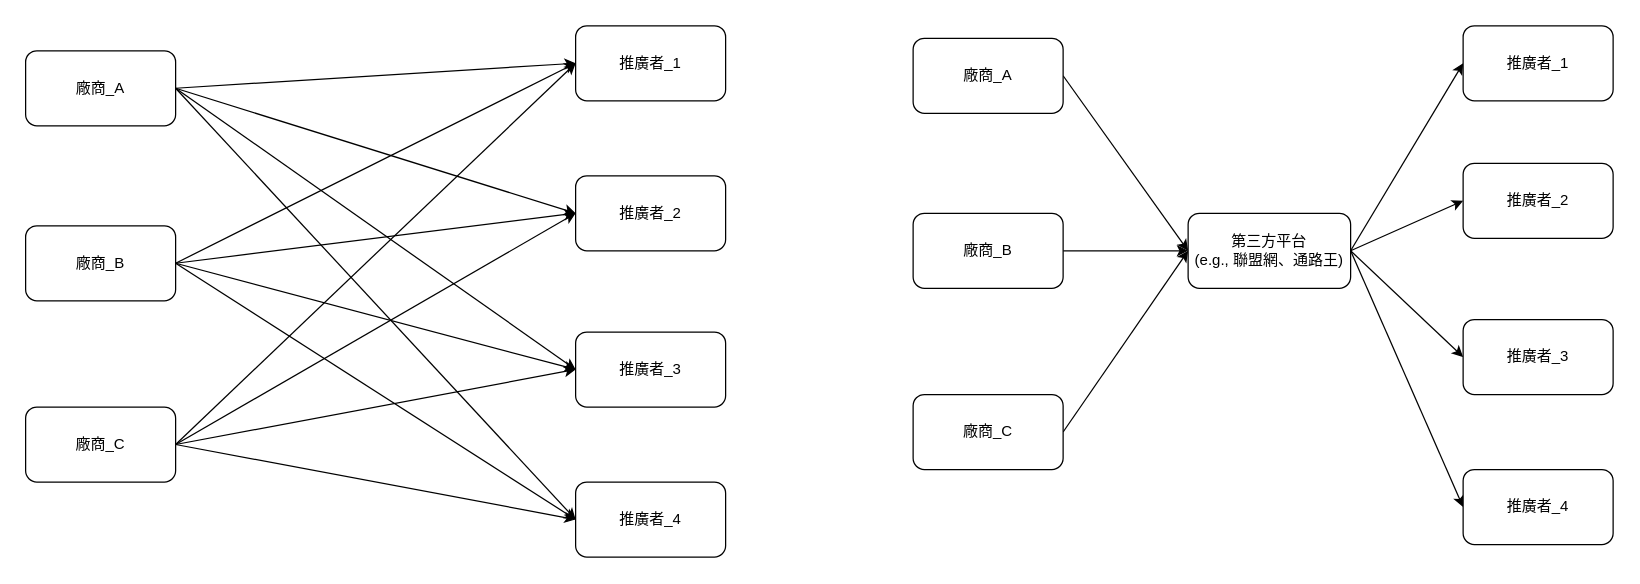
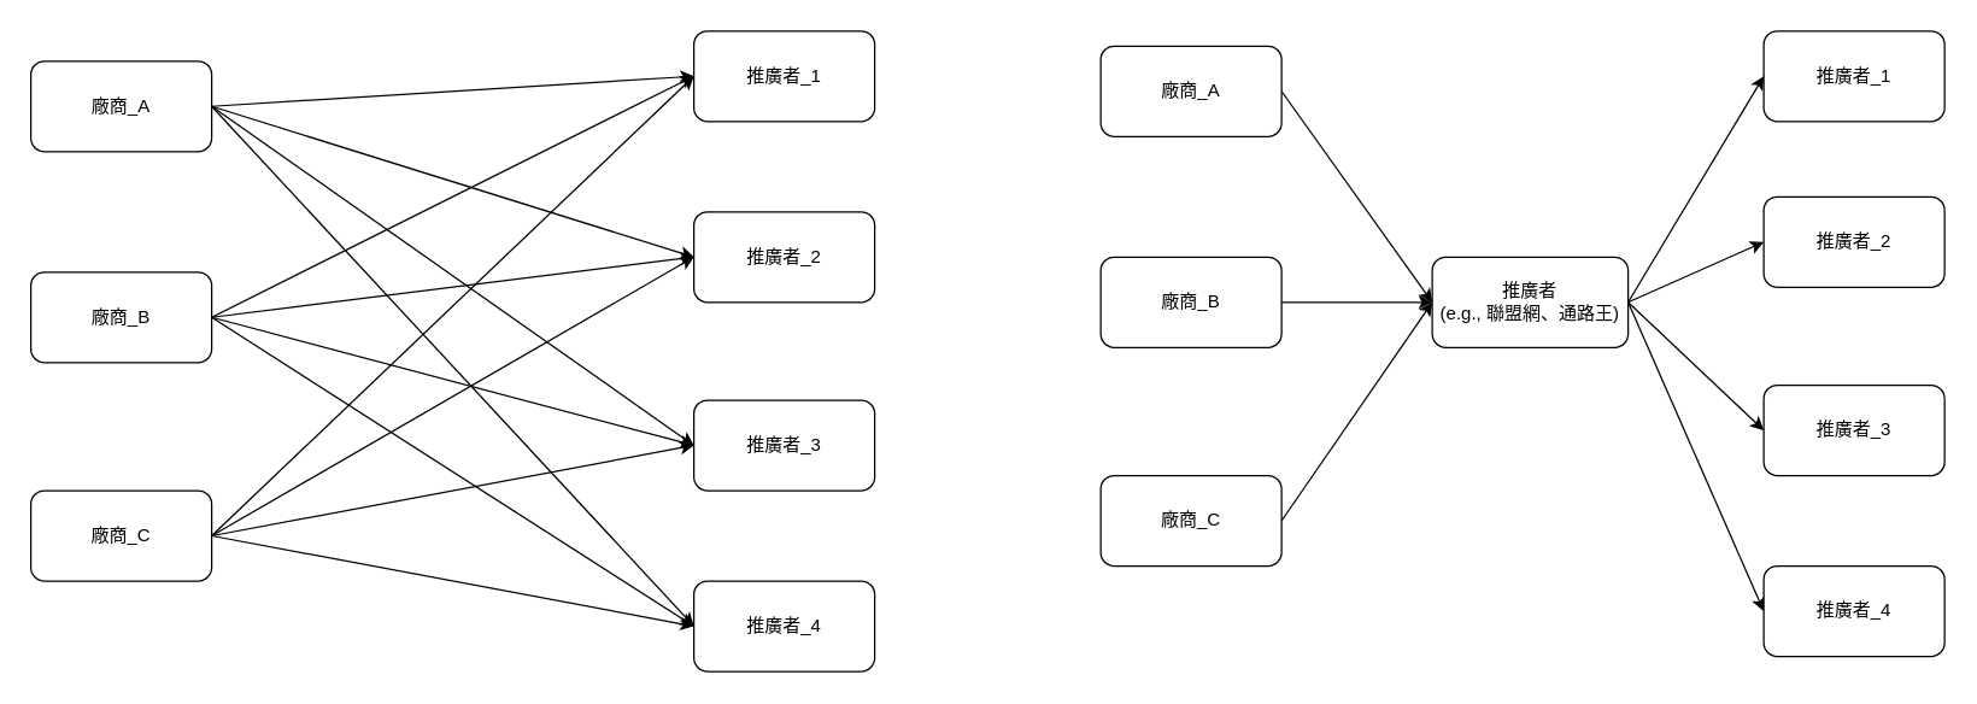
  <mxCell id="0" />
  <mxCell id="1" parent="0" />
  <mxCell id="2" style="edgeStyle=none;rounded=0;orthogonalLoop=1;jettySize=auto;html=1;exitX=1;exitY=0.5;exitDx=0;exitDy=0;entryX=0;entryY=0.5;entryDx=0;entryDy=0;" edge="1" parent="1" source="3" target="8"><mxGeometry relative="1" as="geometry" /></mxCell>
  <mxCell id="3" value="廠商_A" style="rounded=1;whiteSpace=wrap;html=1;" vertex="1" parent="1"><mxGeometry x="730" y="30" width="120" height="60" as="geometry" /></mxCell>
  <mxCell id="4" style="edgeStyle=none;rounded=0;orthogonalLoop=1;jettySize=auto;html=1;exitX=1;exitY=0.5;exitDx=0;exitDy=0;entryX=0;entryY=0.5;entryDx=0;entryDy=0;" edge="1" parent="1" source="8" target="9"><mxGeometry relative="1" as="geometry" /></mxCell>
  <mxCell id="5" style="edgeStyle=none;rounded=0;orthogonalLoop=1;jettySize=auto;html=1;exitX=1;exitY=0.5;exitDx=0;exitDy=0;entryX=0;entryY=0.5;entryDx=0;entryDy=0;" edge="1" parent="1" source="8" target="15"><mxGeometry relative="1" as="geometry" /></mxCell>
  <mxCell id="6" style="edgeStyle=none;rounded=0;orthogonalLoop=1;jettySize=auto;html=1;exitX=1;exitY=0.5;exitDx=0;exitDy=0;entryX=0;entryY=0.5;entryDx=0;entryDy=0;" edge="1" parent="1" source="8" target="14"><mxGeometry relative="1" as="geometry" /></mxCell>
  <mxCell id="7" style="edgeStyle=none;rounded=0;orthogonalLoop=1;jettySize=auto;html=1;exitX=1;exitY=0.5;exitDx=0;exitDy=0;entryX=0;entryY=0.5;entryDx=0;entryDy=0;" edge="1" parent="1" source="8" target="16"><mxGeometry relative="1" as="geometry" /></mxCell>
- <mxCell id="8" value="第三方平台&lt;br&gt;(e.g., 聯盟網、通路王)" style="rounded=1;whiteSpace=wrap;html=1;" vertex="1" parent="1"><mxGeometry x="950" y="170" width="130" height="60" as="geometry" /></mxCell>
+ <mxCell id="8" value="推廣者&lt;br&gt;(e.g., 聯盟網、通路王)" style="rounded=1;whiteSpace=wrap;html=1;" vertex="1" parent="1"><mxGeometry x="950" y="170" width="130" height="60" as="geometry" /></mxCell>
  <mxCell id="9" value="推廣者_1" style="rounded=1;whiteSpace=wrap;html=1;" vertex="1" parent="1"><mxGeometry x="1170" y="20" width="120" height="60" as="geometry" /></mxCell>
  <mxCell id="10" style="edgeStyle=none;rounded=0;orthogonalLoop=1;jettySize=auto;html=1;exitX=1;exitY=0.5;exitDx=0;exitDy=0;entryX=0;entryY=0.5;entryDx=0;entryDy=0;" edge="1" parent="1" source="11" target="8"><mxGeometry relative="1" as="geometry" /></mxCell>
  <mxCell id="11" value="廠商_C" style="rounded=1;whiteSpace=wrap;html=1;" vertex="1" parent="1"><mxGeometry x="730" y="315" width="120" height="60" as="geometry" /></mxCell>
  <mxCell id="12" style="edgeStyle=none;rounded=0;orthogonalLoop=1;jettySize=auto;html=1;exitX=1;exitY=0.5;exitDx=0;exitDy=0;entryX=0;entryY=0.5;entryDx=0;entryDy=0;" edge="1" parent="1" source="13" target="8"><mxGeometry relative="1" as="geometry" /></mxCell>
  <mxCell id="13" value="廠商_B" style="rounded=1;whiteSpace=wrap;html=1;" vertex="1" parent="1"><mxGeometry x="730" y="170" width="120" height="60" as="geometry" /></mxCell>
  <mxCell id="14" value="推廣者_3" style="rounded=1;whiteSpace=wrap;html=1;" vertex="1" parent="1"><mxGeometry x="1170" y="255" width="120" height="60" as="geometry" /></mxCell>
  <mxCell id="15" value="推廣者_2" style="rounded=1;whiteSpace=wrap;html=1;" vertex="1" parent="1"><mxGeometry x="1170" y="130" width="120" height="60" as="geometry" /></mxCell>
  <mxCell id="16" value="推廣者_4" style="rounded=1;whiteSpace=wrap;html=1;" vertex="1" parent="1"><mxGeometry x="1170" y="375" width="120" height="60" as="geometry" /></mxCell>
  <mxCell id="17" style="rounded=0;orthogonalLoop=1;jettySize=auto;html=1;exitX=1;exitY=0.5;exitDx=0;exitDy=0;entryX=0;entryY=0.5;entryDx=0;entryDy=0;" edge="1" parent="1" source="21" target="22"><mxGeometry relative="1" as="geometry" /></mxCell>
  <mxCell id="18" style="edgeStyle=none;rounded=0;orthogonalLoop=1;jettySize=auto;html=1;exitX=1;exitY=0.5;exitDx=0;exitDy=0;entryX=0;entryY=0.5;entryDx=0;entryDy=0;" edge="1" parent="1" source="21" target="34"><mxGeometry relative="1" as="geometry" /></mxCell>
  <mxCell id="19" style="edgeStyle=none;rounded=0;orthogonalLoop=1;jettySize=auto;html=1;exitX=1;exitY=0.5;exitDx=0;exitDy=0;entryX=0;entryY=0.5;entryDx=0;entryDy=0;" edge="1" parent="1" source="21" target="33"><mxGeometry relative="1" as="geometry" /></mxCell>
  <mxCell id="20" style="edgeStyle=none;rounded=0;orthogonalLoop=1;jettySize=auto;html=1;exitX=1;exitY=0.5;exitDx=0;exitDy=0;entryX=0;entryY=0.5;entryDx=0;entryDy=0;" edge="1" parent="1" source="21" target="35"><mxGeometry relative="1" as="geometry" /></mxCell>
  <mxCell id="21" value="廠商_A" style="rounded=1;whiteSpace=wrap;html=1;" vertex="1" parent="1"><mxGeometry x="20" y="40" width="120" height="60" as="geometry" /></mxCell>
  <mxCell id="22" value="推廣者_1" style="rounded=1;whiteSpace=wrap;html=1;" vertex="1" parent="1"><mxGeometry x="460" y="20" width="120" height="60" as="geometry" /></mxCell>
  <mxCell id="23" style="edgeStyle=none;rounded=0;orthogonalLoop=1;jettySize=auto;html=1;exitX=1;exitY=0.5;exitDx=0;exitDy=0;entryX=0;entryY=0.5;entryDx=0;entryDy=0;" edge="1" parent="1" source="27" target="22"><mxGeometry relative="1" as="geometry" /></mxCell>
  <mxCell id="24" style="edgeStyle=none;rounded=0;orthogonalLoop=1;jettySize=auto;html=1;exitX=1;exitY=0.5;exitDx=0;exitDy=0;entryX=0;entryY=0.5;entryDx=0;entryDy=0;" edge="1" parent="1" source="27" target="34"><mxGeometry relative="1" as="geometry" /></mxCell>
  <mxCell id="25" style="edgeStyle=none;rounded=0;orthogonalLoop=1;jettySize=auto;html=1;exitX=1;exitY=0.5;exitDx=0;exitDy=0;entryX=0;entryY=0.5;entryDx=0;entryDy=0;" edge="1" parent="1" source="27" target="33"><mxGeometry relative="1" as="geometry" /></mxCell>
  <mxCell id="26" style="edgeStyle=none;rounded=0;orthogonalLoop=1;jettySize=auto;html=1;exitX=1;exitY=0.5;exitDx=0;exitDy=0;entryX=0;entryY=0.5;entryDx=0;entryDy=0;" edge="1" parent="1" source="27" target="35"><mxGeometry relative="1" as="geometry" /></mxCell>
  <mxCell id="27" value="廠商_C" style="rounded=1;whiteSpace=wrap;html=1;" vertex="1" parent="1"><mxGeometry x="20" y="325" width="120" height="60" as="geometry" /></mxCell>
  <mxCell id="28" style="edgeStyle=none;rounded=0;orthogonalLoop=1;jettySize=auto;html=1;exitX=1;exitY=0.5;exitDx=0;exitDy=0;entryX=0;entryY=0.5;entryDx=0;entryDy=0;" edge="1" parent="1" source="32" target="22"><mxGeometry relative="1" as="geometry" /></mxCell>
  <mxCell id="29" style="edgeStyle=none;rounded=0;orthogonalLoop=1;jettySize=auto;html=1;exitX=1;exitY=0.5;exitDx=0;exitDy=0;entryX=0;entryY=0.5;entryDx=0;entryDy=0;" edge="1" parent="1" source="32" target="34"><mxGeometry relative="1" as="geometry" /></mxCell>
  <mxCell id="30" style="edgeStyle=none;rounded=0;orthogonalLoop=1;jettySize=auto;html=1;exitX=1;exitY=0.5;exitDx=0;exitDy=0;entryX=0;entryY=0.5;entryDx=0;entryDy=0;" edge="1" parent="1" source="32" target="33"><mxGeometry relative="1" as="geometry" /></mxCell>
  <mxCell id="31" style="edgeStyle=none;rounded=0;orthogonalLoop=1;jettySize=auto;html=1;exitX=1;exitY=0.5;exitDx=0;exitDy=0;entryX=0;entryY=0.5;entryDx=0;entryDy=0;" edge="1" parent="1" source="32" target="35"><mxGeometry relative="1" as="geometry" /></mxCell>
  <mxCell id="32" value="廠商_B" style="rounded=1;whiteSpace=wrap;html=1;" vertex="1" parent="1"><mxGeometry x="20" y="180" width="120" height="60" as="geometry" /></mxCell>
  <mxCell id="33" value="推廣者_3" style="rounded=1;whiteSpace=wrap;html=1;" vertex="1" parent="1"><mxGeometry x="460" y="265" width="120" height="60" as="geometry" /></mxCell>
  <mxCell id="34" value="推廣者_2" style="rounded=1;whiteSpace=wrap;html=1;" vertex="1" parent="1"><mxGeometry x="460" y="140" width="120" height="60" as="geometry" /></mxCell>
  <mxCell id="35" value="推廣者_4" style="rounded=1;whiteSpace=wrap;html=1;" vertex="1" parent="1"><mxGeometry x="460" y="385" width="120" height="60" as="geometry" /></mxCell>
